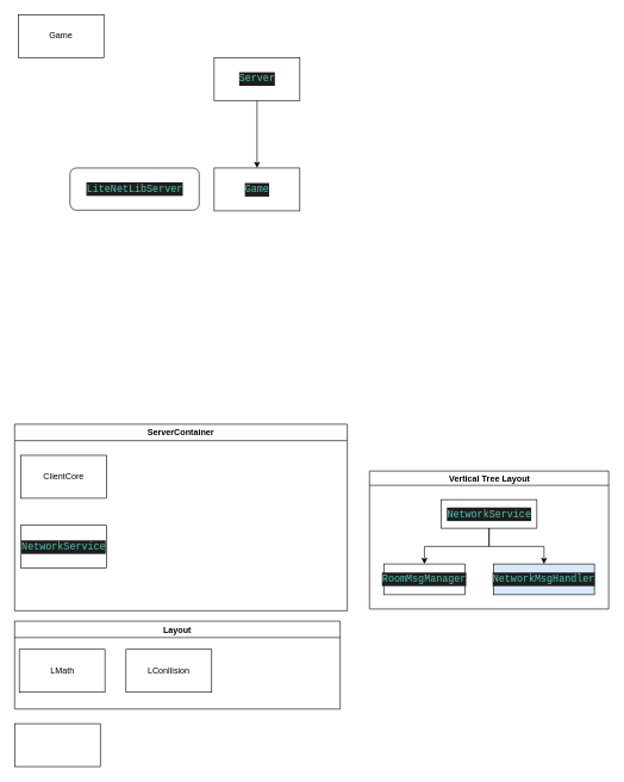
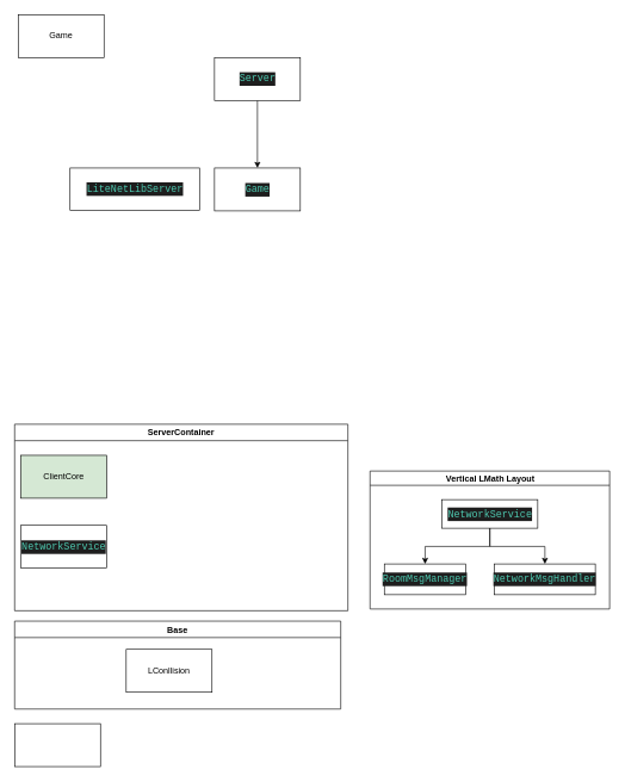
  <mxCell id="0" />
  <mxCell id="1" parent="0" />
- <mxCell id="2" value="Layout" style="swimlane;startSize=23;" parent="1" vertex="1"><mxGeometry x="20" y="868.5" width="456" height="123" as="geometry" /></mxCell>
+ <mxCell id="2" value="Base" style="swimlane;startSize=23;" parent="1" vertex="1"><mxGeometry x="20" y="868.5" width="456" height="123" as="geometry" /></mxCell>
  <mxCell id="3" value="LConllision" style="rounded=0;whiteSpace=wrap;html=1;" parent="2" vertex="1"><mxGeometry x="156" y="39.5" width="120" height="60" as="geometry" /></mxCell>
- <mxCell id="4" value="LMath" style="rounded=0;whiteSpace=wrap;html=1;" parent="2" vertex="1"><mxGeometry x="6.5" y="39.5" width="120" height="60" as="geometry" /></mxCell>
  <mxCell id="5" value="ServerContainer" style="swimlane;startSize=23;" parent="1" vertex="1"><mxGeometry x="20" y="593" width="466" height="261" as="geometry" /></mxCell>
- <mxCell id="6" value="ClientCore" style="rounded=0;whiteSpace=wrap;html=1;" parent="5" vertex="1"><mxGeometry x="8.5" y="43.5" width="120" height="60" as="geometry" /></mxCell>
+ <mxCell id="6" value="ClientCore" style="rounded=0;whiteSpace=wrap;html=1;fillColor=#d5e8d4;" parent="5" vertex="1"><mxGeometry x="8.5" y="43.5" width="120" height="60" as="geometry" /></mxCell>
  <mxCell id="7" value="&lt;div style=&quot;color: rgb(212 , 212 , 212) ; background-color: rgb(30 , 30 , 30) ; font-family: &amp;#34;consolas&amp;#34; , &amp;#34;courier new&amp;#34; , monospace ; font-size: 14px ; line-height: 19px ; white-space: pre&quot;&gt;&lt;span style=&quot;color: #4ec9b0&quot;&gt;NetworkService&lt;/span&gt;&lt;/div&gt;" style="rounded=0;whiteSpace=wrap;html=1;" parent="5" vertex="1"><mxGeometry x="8.5" y="141.5" width="120" height="60" as="geometry" /></mxCell>
- <mxCell id="8" value="Vertical Tree Layout" style="swimlane;html=1;startSize=20;horizontal=1;childLayout=treeLayout;horizontalTree=0;resizable=0;containerType=tree;" parent="1" vertex="1"><mxGeometry x="517" y="658.5" width="335" height="193" as="geometry" /></mxCell>
+ <mxCell id="8" value="Vertical LMath Layout" style="swimlane;html=1;startSize=20;horizontal=1;childLayout=treeLayout;horizontalTree=0;resizable=0;containerType=tree;" parent="1" vertex="1"><mxGeometry x="517" y="658.5" width="335" height="193" as="geometry" /></mxCell>
  <mxCell id="9" value="&lt;div style=&quot;color: rgb(212 , 212 , 212) ; background-color: rgb(30 , 30 , 30) ; font-family: &amp;#34;consolas&amp;#34; , &amp;#34;courier new&amp;#34; , monospace ; font-size: 14px ; line-height: 19px ; white-space: pre&quot;&gt;&lt;span style=&quot;color: #4ec9b0&quot;&gt;NetworkService&lt;/span&gt;&lt;/div&gt;" style="whiteSpace=wrap;html=1;" parent="8" vertex="1"><mxGeometry x="100.5" y="40" width="134" height="40" as="geometry" /></mxCell>
  <mxCell id="10" value="&lt;div style=&quot;color: rgb(212 , 212 , 212) ; background-color: rgb(30 , 30 , 30) ; font-family: &amp;#34;consolas&amp;#34; , &amp;#34;courier new&amp;#34; , monospace ; font-size: 14px ; line-height: 19px ; white-space: pre&quot;&gt;&lt;span style=&quot;color: #4ec9b0&quot;&gt;RoomMsgManager&lt;/span&gt;&lt;/div&gt;" style="whiteSpace=wrap;html=1;" parent="8" vertex="1"><mxGeometry x="20" y="130" width="114" height="43" as="geometry" /></mxCell>
  <mxCell id="11" value="" style="edgeStyle=elbowEdgeStyle;elbow=vertical;html=1;rounded=0;" parent="8" source="9" target="10" edge="1"><mxGeometry relative="1" as="geometry" /></mxCell>
- <mxCell id="12" value="&lt;div style=&quot;color: rgb(212 , 212 , 212) ; background-color: rgb(30 , 30 , 30) ; font-family: &amp;#34;consolas&amp;#34; , &amp;#34;courier new&amp;#34; , monospace ; font-size: 14px ; line-height: 19px ; white-space: pre&quot;&gt;&lt;span style=&quot;color: #4ec9b0&quot;&gt;NetworkMsgHandler&lt;/span&gt;&lt;/div&gt;" style="whiteSpace=wrap;html=1;fillColor=#dae8fc;" parent="8" vertex="1"><mxGeometry x="174" y="130" width="141" height="43" as="geometry" /></mxCell>
+ <mxCell id="12" value="&lt;div style=&quot;color: rgb(212 , 212 , 212) ; background-color: rgb(30 , 30 , 30) ; font-family: &amp;#34;consolas&amp;#34; , &amp;#34;courier new&amp;#34; , monospace ; font-size: 14px ; line-height: 19px ; white-space: pre&quot;&gt;&lt;span style=&quot;color: #4ec9b0&quot;&gt;NetworkMsgHandler&lt;/span&gt;&lt;/div&gt;" style="whiteSpace=wrap;html=1;" parent="8" vertex="1"><mxGeometry x="174" y="130" width="141" height="43" as="geometry" /></mxCell>
  <mxCell id="13" value="" style="edgeStyle=elbowEdgeStyle;elbow=vertical;html=1;rounded=0;" parent="8" source="9" target="12" edge="1"><mxGeometry relative="1" as="geometry" /></mxCell>
  <mxCell id="14" value="Game" style="rounded=0;whiteSpace=wrap;html=1;" vertex="1" parent="1"><mxGeometry x="25" y="20" width="120" height="60" as="geometry" /></mxCell>
  <mxCell id="15" value="" style="rounded=0;whiteSpace=wrap;html=1;" vertex="1" parent="1"><mxGeometry x="20" y="1012" width="120" height="60" as="geometry" /></mxCell>
  <mxCell id="16" value="" style="edgeStyle=orthogonalEdgeStyle;rounded=0;orthogonalLoop=1;jettySize=auto;html=1;" edge="1" parent="1" source="17" target="18"><mxGeometry relative="1" as="geometry" /></mxCell>
  <mxCell id="17" value="&lt;div style=&quot;color: rgb(212 , 212 , 212) ; background-color: rgb(30 , 30 , 30) ; font-family: &amp;#34;consolas&amp;#34; , &amp;#34;courier new&amp;#34; , monospace ; font-size: 14px ; line-height: 19px ; white-space: pre&quot;&gt;&lt;span style=&quot;color: #4ec9b0&quot;&gt;Server&lt;/span&gt;&lt;/div&gt;" style="rounded=0;whiteSpace=wrap;html=1;" vertex="1" parent="1"><mxGeometry x="299.5" y="80" width="120" height="60" as="geometry" /></mxCell>
  <mxCell id="18" value="&lt;div style=&quot;color: rgb(212 , 212 , 212) ; background-color: rgb(30 , 30 , 30) ; font-family: &amp;#34;consolas&amp;#34; , &amp;#34;courier new&amp;#34; , monospace ; font-size: 14px ; line-height: 19px ; white-space: pre&quot;&gt;&lt;div style=&quot;font-family: &amp;#34;consolas&amp;#34; , &amp;#34;courier new&amp;#34; , monospace ; line-height: 19px&quot;&gt;&lt;span style=&quot;color: #4ec9b0&quot;&gt;Game&lt;/span&gt;&lt;/div&gt;&lt;/div&gt;" style="rounded=0;whiteSpace=wrap;html=1;" vertex="1" parent="1"><mxGeometry x="299.5" y="234.5" width="120" height="60" as="geometry" /></mxCell>
- <mxCell id="19" value="&lt;div style=&quot;color: rgb(212 , 212 , 212) ; background-color: rgb(30 , 30 , 30) ; font-family: &amp;#34;consolas&amp;#34; , &amp;#34;courier new&amp;#34; , monospace ; font-size: 14px ; line-height: 19px ; white-space: pre&quot;&gt;&lt;div style=&quot;font-family: &amp;#34;consolas&amp;#34; , &amp;#34;courier new&amp;#34; , monospace ; line-height: 19px&quot;&gt;&lt;span style=&quot;color: #4ec9b0&quot;&gt;LiteNetLibServer&lt;/span&gt;&lt;/div&gt;&lt;/div&gt;" style="whiteSpace=wrap;html=1;rounded=1;" vertex="1" parent="1"><mxGeometry x="97.5" y="234.5" width="181" height="59" as="geometry" /></mxCell>
+ <mxCell id="19" value="&lt;div style=&quot;color: rgb(212 , 212 , 212) ; background-color: rgb(30 , 30 , 30) ; font-family: &amp;#34;consolas&amp;#34; , &amp;#34;courier new&amp;#34; , monospace ; font-size: 14px ; line-height: 19px ; white-space: pre&quot;&gt;&lt;div style=&quot;font-family: &amp;#34;consolas&amp;#34; , &amp;#34;courier new&amp;#34; , monospace ; line-height: 19px&quot;&gt;&lt;span style=&quot;color: #4ec9b0&quot;&gt;LiteNetLibServer&lt;/span&gt;&lt;/div&gt;&lt;/div&gt;" style="rounded=0;whiteSpace=wrap;html=1;" vertex="1" parent="1"><mxGeometry x="97.5" y="234.5" width="181" height="59" as="geometry" /></mxCell>
